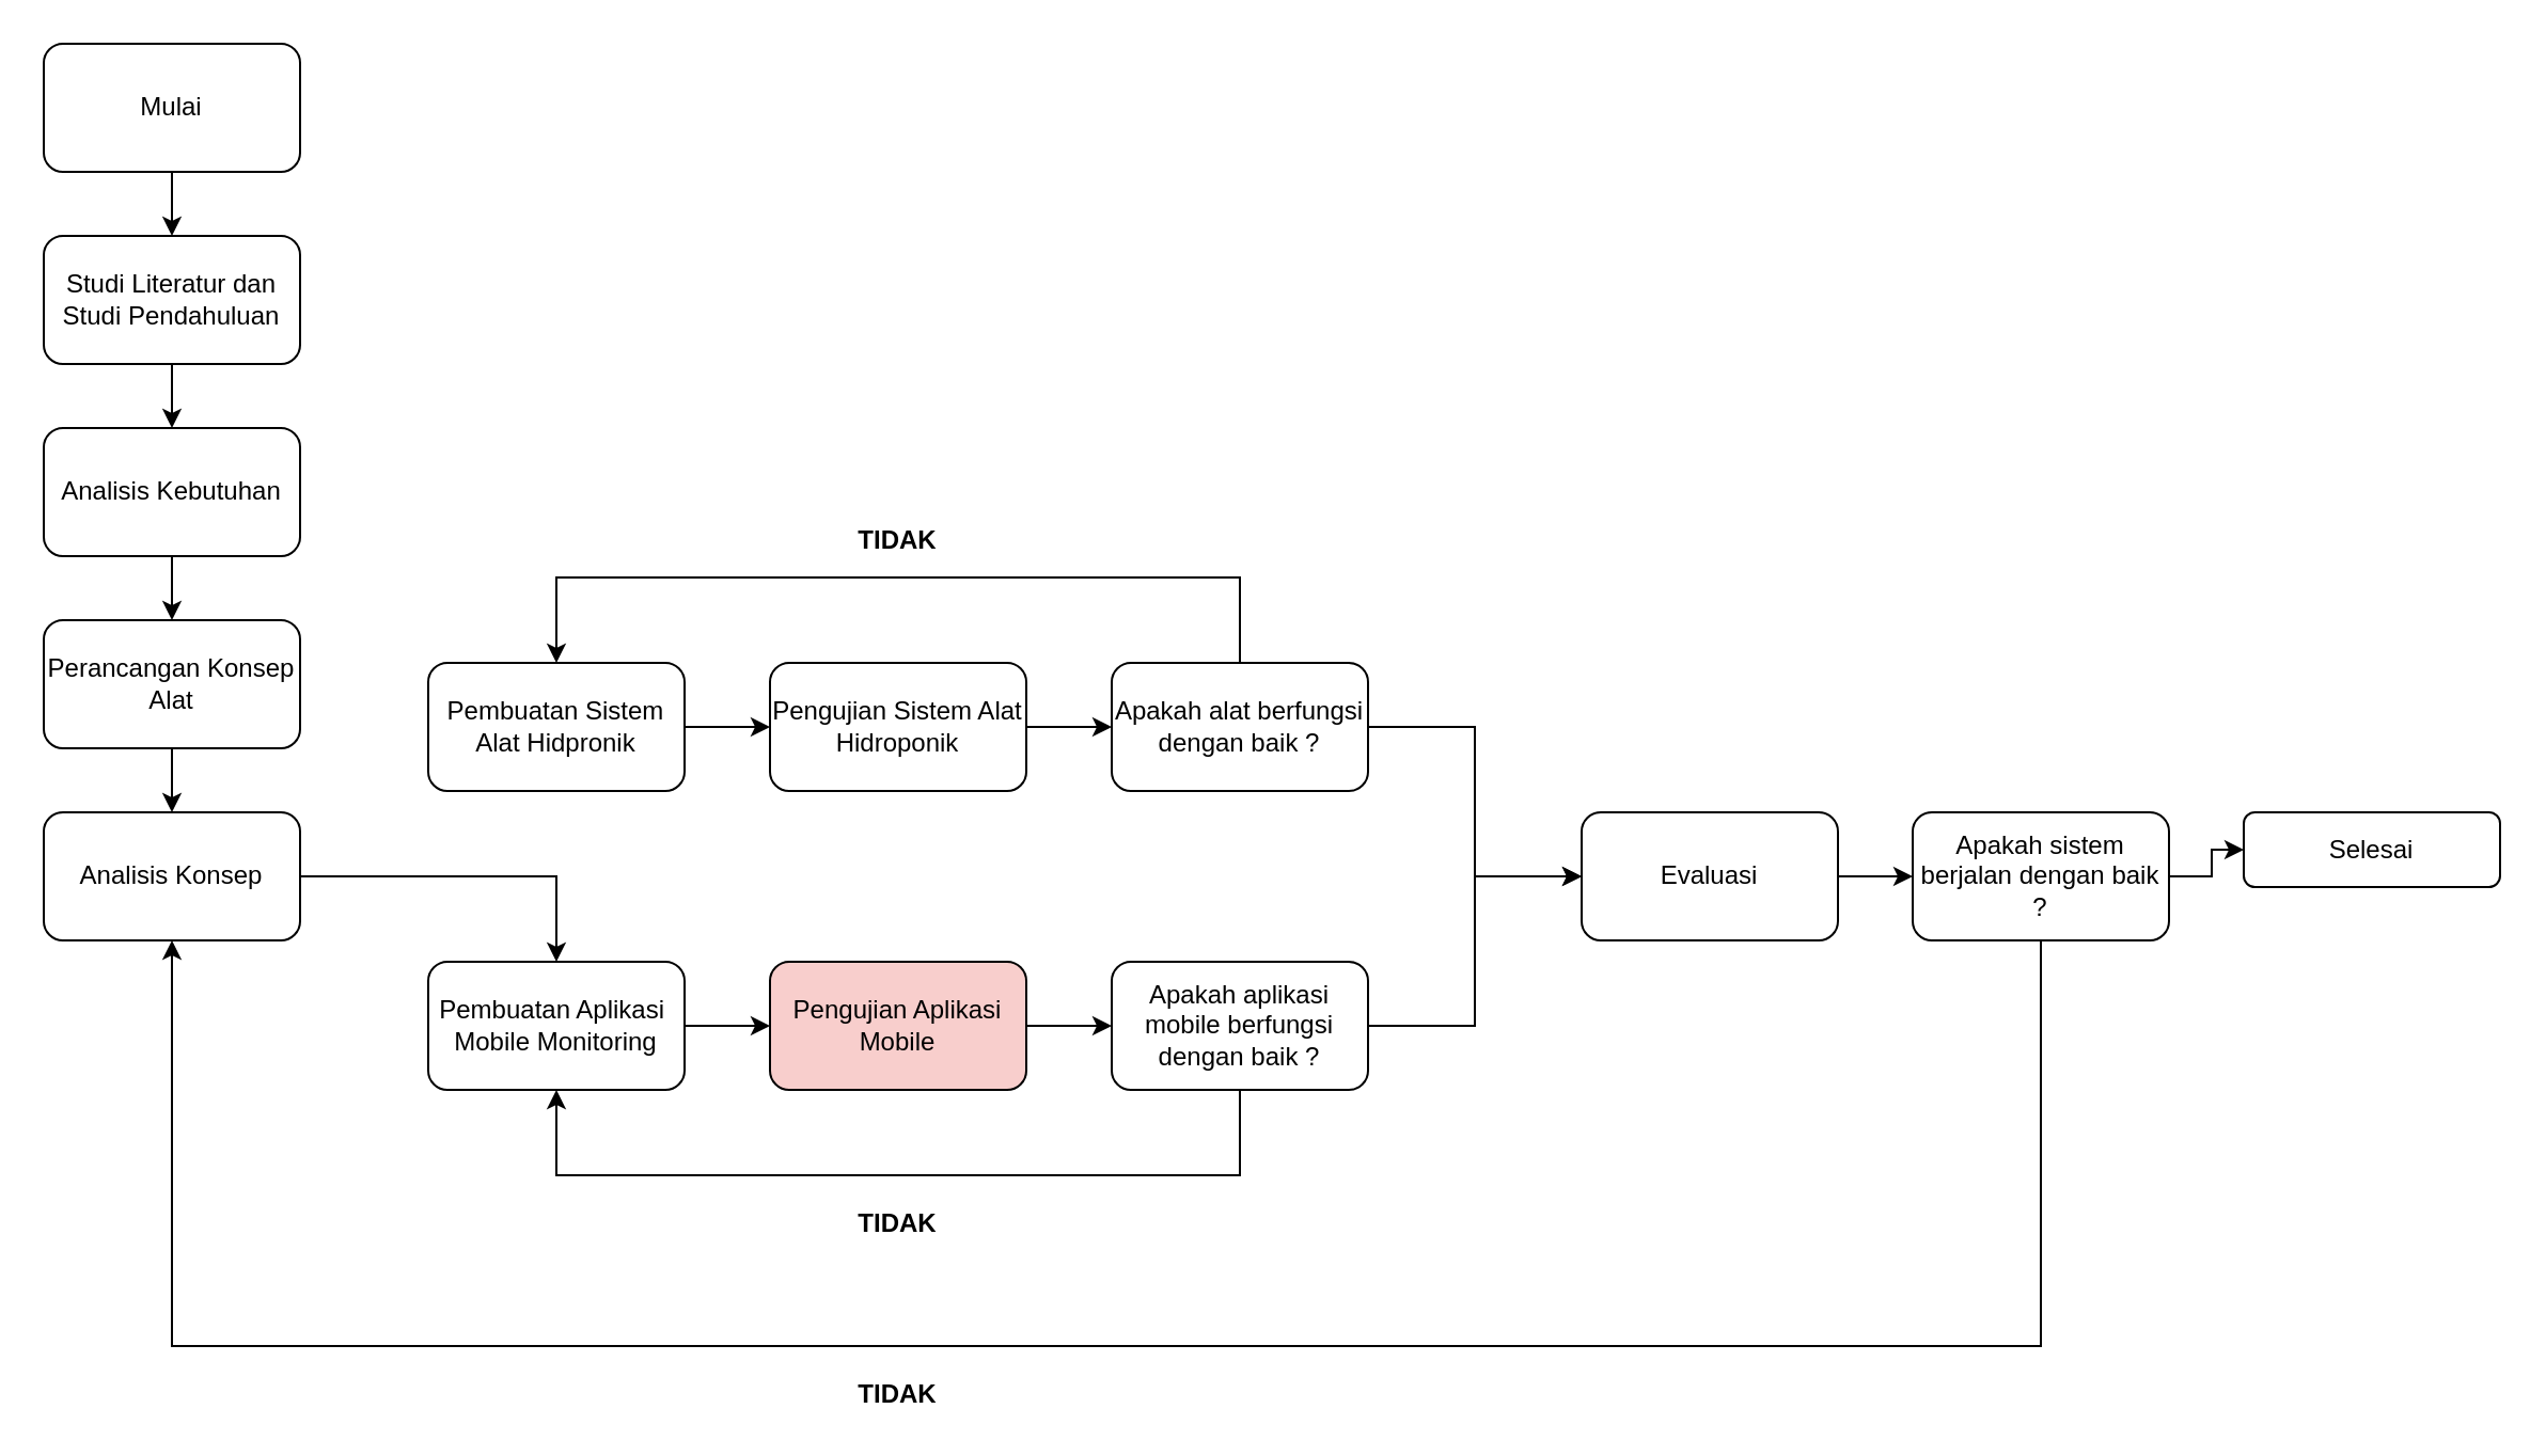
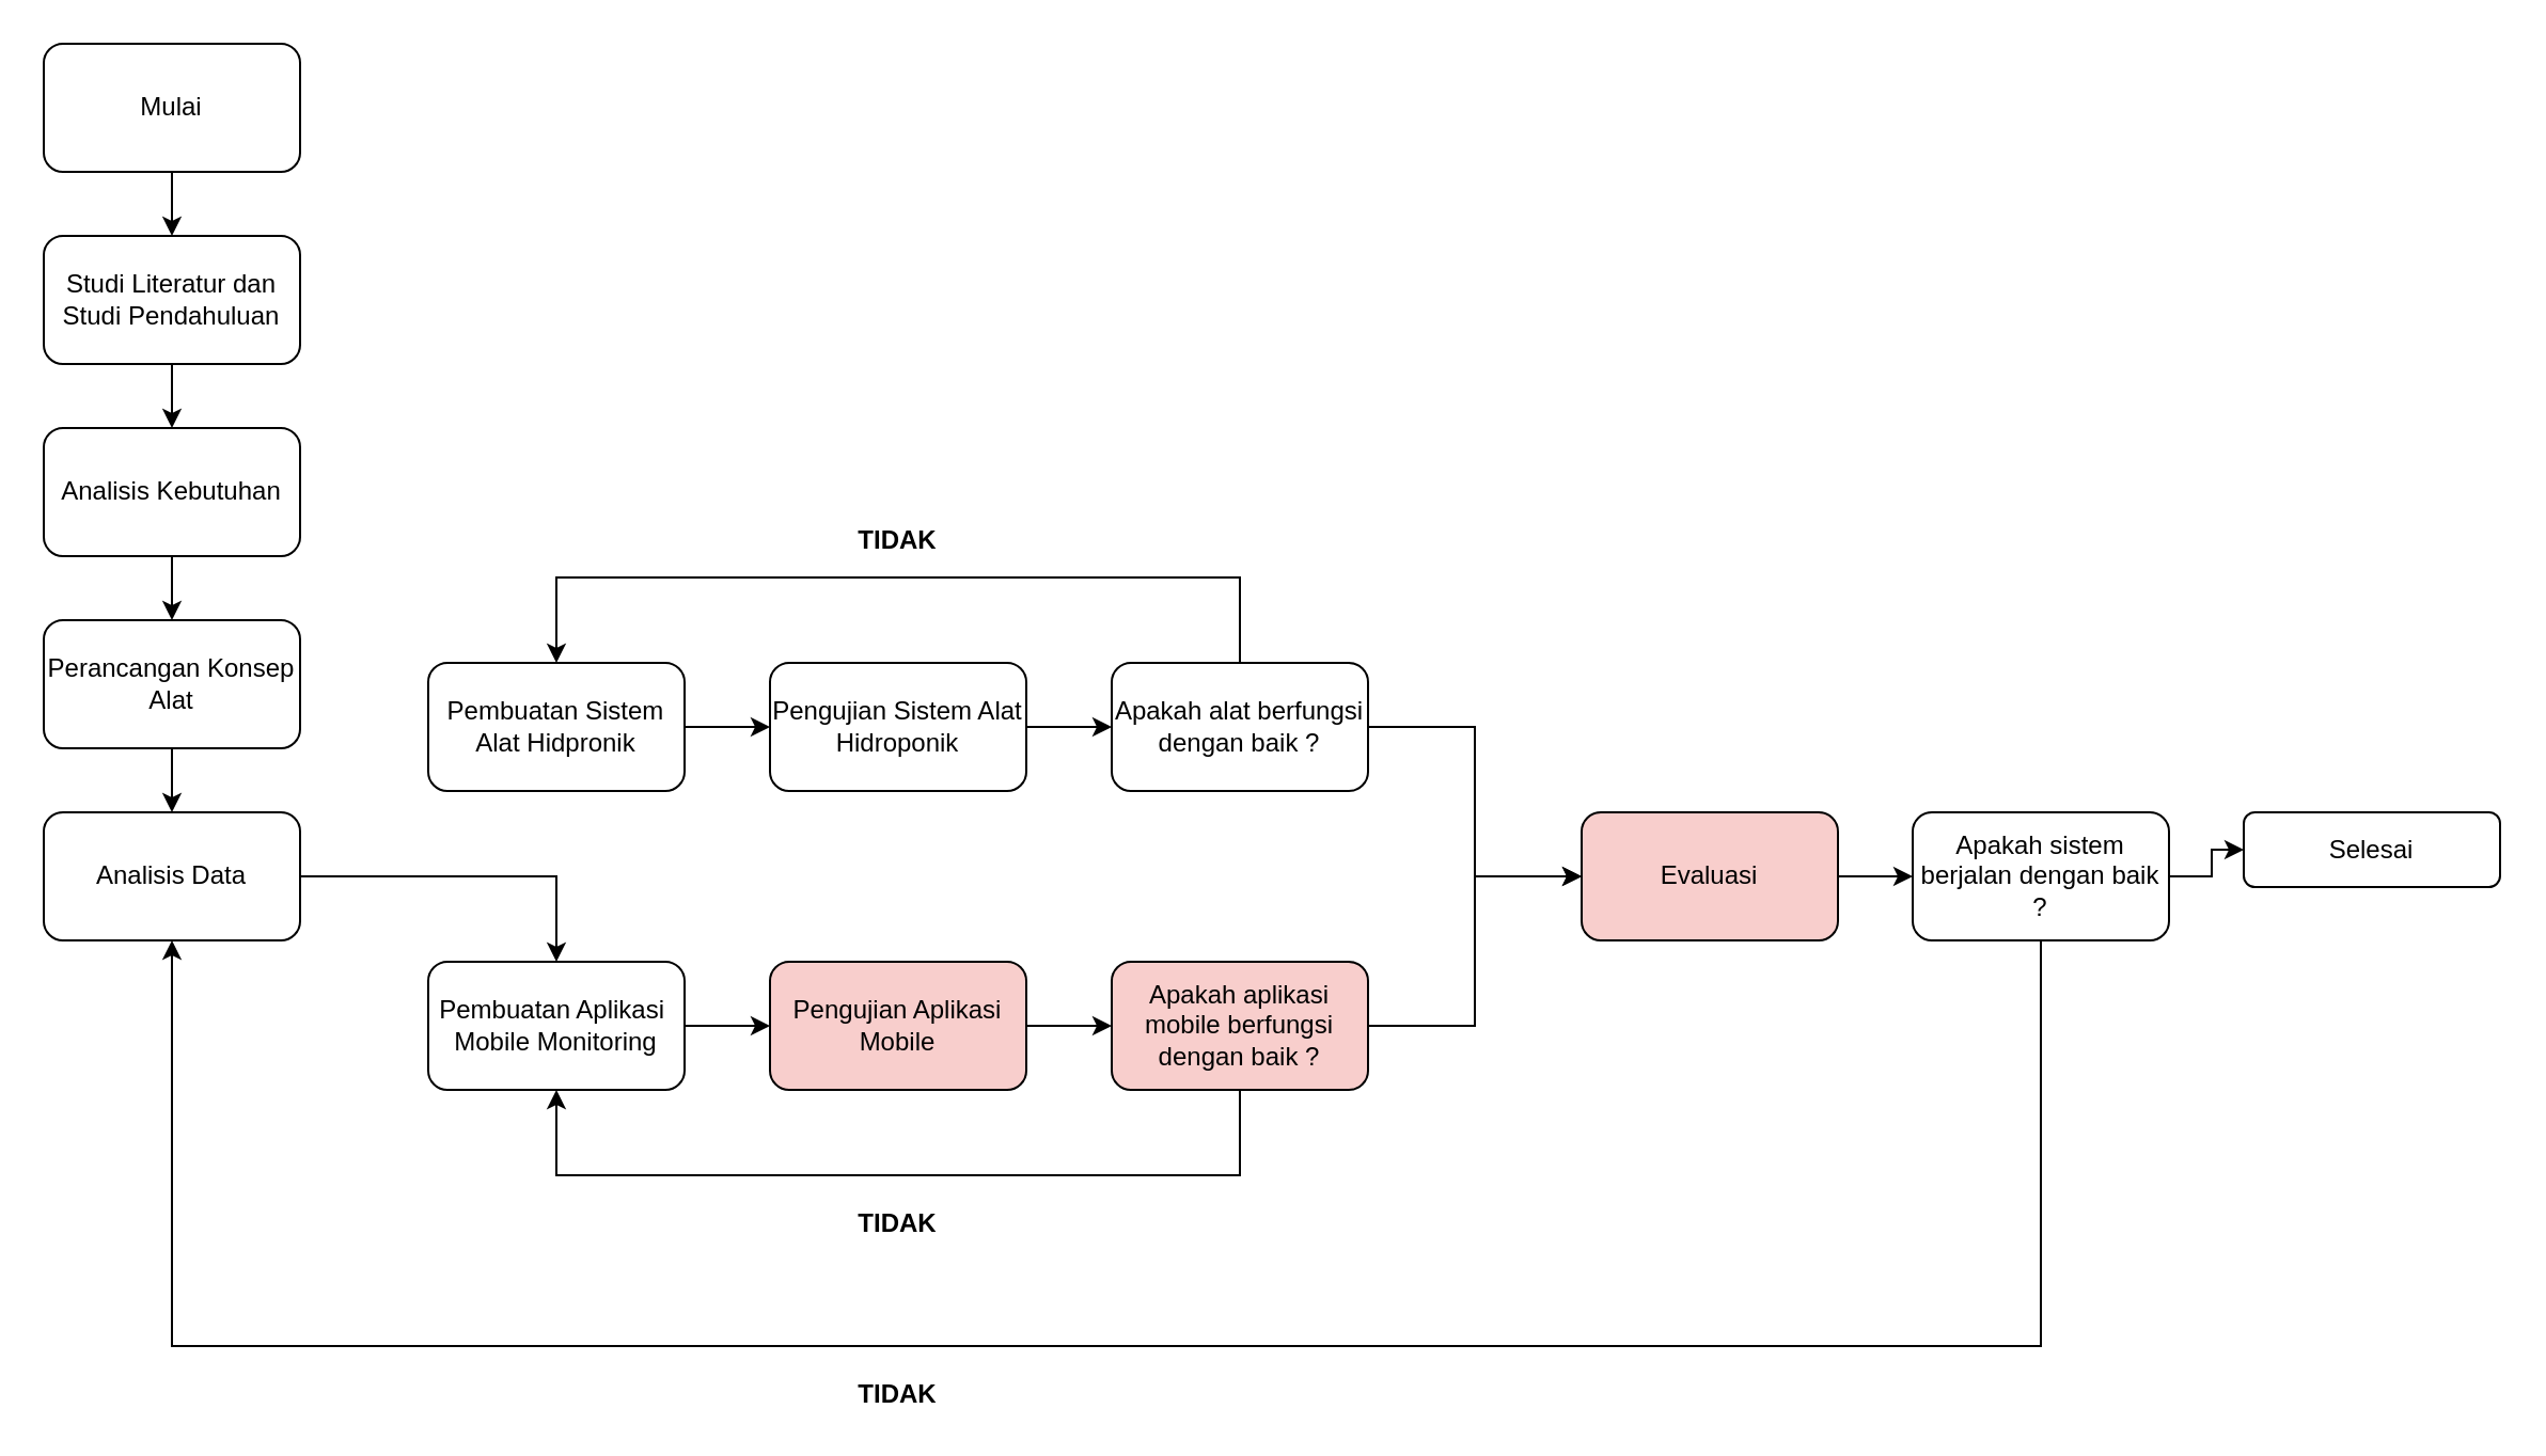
  <mxCell id="0" />
  <mxCell id="1" parent="0" />
  <mxCell id="2" value="" style="edgeStyle=orthogonalEdgeStyle;rounded=0;orthogonalLoop=1;jettySize=auto;html=1;" edge="1" parent="1" source="3" target="5"><mxGeometry relative="1" as="geometry" /></mxCell>
  <mxCell id="3" value="Mulai" style="rounded=1;whiteSpace=wrap;html=1;" vertex="1" parent="1"><mxGeometry x="20" y="20" width="120" height="60" as="geometry" /></mxCell>
  <mxCell id="4" value="" style="edgeStyle=orthogonalEdgeStyle;rounded=0;orthogonalLoop=1;jettySize=auto;html=1;" edge="1" parent="1" source="5" target="7"><mxGeometry relative="1" as="geometry" /></mxCell>
  <mxCell id="5" value="Studi Literatur dan Studi Pendahuluan" style="whiteSpace=wrap;html=1;rounded=1;" vertex="1" parent="1"><mxGeometry x="20" y="110" width="120" height="60" as="geometry" /></mxCell>
  <mxCell id="6" value="" style="edgeStyle=orthogonalEdgeStyle;rounded=0;orthogonalLoop=1;jettySize=auto;html=1;" edge="1" parent="1" source="7" target="9"><mxGeometry relative="1" as="geometry" /></mxCell>
  <mxCell id="7" value="Analisis Kebutuhan" style="whiteSpace=wrap;html=1;rounded=1;" vertex="1" parent="1"><mxGeometry x="20" y="200" width="120" height="60" as="geometry" /></mxCell>
  <mxCell id="8" value="" style="edgeStyle=orthogonalEdgeStyle;rounded=0;orthogonalLoop=1;jettySize=auto;html=1;" edge="1" parent="1" source="9" target="11"><mxGeometry relative="1" as="geometry" /></mxCell>
  <mxCell id="9" value="Perancangan Konsep Alat" style="whiteSpace=wrap;html=1;rounded=1;" vertex="1" parent="1"><mxGeometry x="20" y="290" width="120" height="60" as="geometry" /></mxCell>
  <mxCell id="10" style="edgeStyle=orthogonalEdgeStyle;rounded=0;orthogonalLoop=1;jettySize=auto;html=1;entryX=0.5;entryY=0;entryDx=0;entryDy=0;" edge="1" parent="1" source="11" target="15"><mxGeometry relative="1" as="geometry" /></mxCell>
- <mxCell id="11" value="Analisis Konsep" style="whiteSpace=wrap;html=1;rounded=1;" vertex="1" parent="1"><mxGeometry x="20" y="380" width="120" height="60" as="geometry" /></mxCell>
+ <mxCell id="11" value="Analisis Data" style="whiteSpace=wrap;html=1;rounded=1;" vertex="1" parent="1"><mxGeometry x="20" y="380" width="120" height="60" as="geometry" /></mxCell>
  <mxCell id="12" value="" style="edgeStyle=orthogonalEdgeStyle;rounded=0;orthogonalLoop=1;jettySize=auto;html=1;" edge="1" parent="1" source="13" target="17"><mxGeometry relative="1" as="geometry" /></mxCell>
  <mxCell id="13" value="Pembuatan Sistem Alat Hidpronik" style="whiteSpace=wrap;html=1;rounded=1;" vertex="1" parent="1"><mxGeometry x="200" y="310" width="120" height="60" as="geometry" /></mxCell>
  <mxCell id="14" value="" style="edgeStyle=orthogonalEdgeStyle;rounded=0;orthogonalLoop=1;jettySize=auto;html=1;" edge="1" parent="1" source="15" target="22"><mxGeometry relative="1" as="geometry" /></mxCell>
  <mxCell id="15" value="Pembuatan Aplikasi&amp;nbsp; Mobile Monitoring" style="whiteSpace=wrap;html=1;rounded=1;" vertex="1" parent="1"><mxGeometry x="200" y="450" width="120" height="60" as="geometry" /></mxCell>
  <mxCell id="16" value="" style="edgeStyle=orthogonalEdgeStyle;rounded=0;orthogonalLoop=1;jettySize=auto;html=1;" edge="1" parent="1" source="17" target="20"><mxGeometry relative="1" as="geometry" /></mxCell>
  <mxCell id="17" value="Pengujian Sistem Alat Hidroponik" style="whiteSpace=wrap;html=1;rounded=1;" vertex="1" parent="1"><mxGeometry x="360" y="310" width="120" height="60" as="geometry" /></mxCell>
  <mxCell id="18" style="edgeStyle=orthogonalEdgeStyle;rounded=0;orthogonalLoop=1;jettySize=auto;html=1;entryX=0;entryY=0.5;entryDx=0;entryDy=0;" edge="1" parent="1" source="20" target="27"><mxGeometry relative="1" as="geometry" /></mxCell>
  <mxCell id="19" style="edgeStyle=orthogonalEdgeStyle;rounded=0;orthogonalLoop=1;jettySize=auto;html=1;entryX=0.5;entryY=0;entryDx=0;entryDy=0;" edge="1" parent="1" source="20" target="13"><mxGeometry relative="1" as="geometry"><Array as="points"><mxPoint x="580" y="270" /><mxPoint x="260" y="270" /></Array></mxGeometry></mxCell>
  <mxCell id="20" value="Apakah alat berfungsi dengan baik ?" style="whiteSpace=wrap;html=1;rounded=1;" vertex="1" parent="1"><mxGeometry x="520" y="310" width="120" height="60" as="geometry" /></mxCell>
  <mxCell id="21" value="" style="edgeStyle=orthogonalEdgeStyle;rounded=0;orthogonalLoop=1;jettySize=auto;html=1;" edge="1" parent="1" source="22" target="25"><mxGeometry relative="1" as="geometry" /></mxCell>
  <mxCell id="22" value="Pengujian Aplikasi Mobile" style="whiteSpace=wrap;html=1;rounded=1;fillColor=#f8cecc;" vertex="1" parent="1"><mxGeometry x="360" y="450" width="120" height="60" as="geometry" /></mxCell>
  <mxCell id="23" style="edgeStyle=orthogonalEdgeStyle;rounded=0;orthogonalLoop=1;jettySize=auto;html=1;entryX=0;entryY=0.5;entryDx=0;entryDy=0;" edge="1" parent="1" source="25" target="27"><mxGeometry relative="1" as="geometry" /></mxCell>
  <mxCell id="24" style="edgeStyle=orthogonalEdgeStyle;rounded=0;orthogonalLoop=1;jettySize=auto;html=1;entryX=0.5;entryY=1;entryDx=0;entryDy=0;" edge="1" parent="1" source="25" target="15"><mxGeometry relative="1" as="geometry"><Array as="points"><mxPoint x="580" y="550" /><mxPoint x="260" y="550" /></Array></mxGeometry></mxCell>
- <mxCell id="25" value="Apakah aplikasi mobile berfungsi dengan baik ?" style="whiteSpace=wrap;html=1;rounded=1;" vertex="1" parent="1"><mxGeometry x="520" y="450" width="120" height="60" as="geometry" /></mxCell>
+ <mxCell id="25" value="Apakah aplikasi mobile berfungsi dengan baik ?" style="whiteSpace=wrap;html=1;rounded=1;fillColor=#f8cecc;" vertex="1" parent="1"><mxGeometry x="520" y="450" width="120" height="60" as="geometry" /></mxCell>
  <mxCell id="26" value="" style="edgeStyle=orthogonalEdgeStyle;rounded=0;orthogonalLoop=1;jettySize=auto;html=1;" edge="1" parent="1" source="27" target="30"><mxGeometry relative="1" as="geometry" /></mxCell>
- <mxCell id="27" value="Evaluasi" style="whiteSpace=wrap;html=1;rounded=1;" vertex="1" parent="1"><mxGeometry x="740" y="380" width="120" height="60" as="geometry" /></mxCell>
+ <mxCell id="27" value="Evaluasi" style="whiteSpace=wrap;html=1;rounded=1;fillColor=#f8cecc;" vertex="1" parent="1"><mxGeometry x="740" y="380" width="120" height="60" as="geometry" /></mxCell>
  <mxCell id="28" value="" style="edgeStyle=orthogonalEdgeStyle;rounded=0;orthogonalLoop=1;jettySize=auto;html=1;" edge="1" parent="1" source="30" target="31"><mxGeometry relative="1" as="geometry" /></mxCell>
  <mxCell id="29" style="edgeStyle=orthogonalEdgeStyle;rounded=0;orthogonalLoop=1;jettySize=auto;html=1;entryX=0.5;entryY=1;entryDx=0;entryDy=0;" edge="1" parent="1" source="30" target="11"><mxGeometry relative="1" as="geometry"><Array as="points"><mxPoint x="955" y="630" /><mxPoint x="80" y="630" /></Array></mxGeometry></mxCell>
  <mxCell id="30" value="Apakah sistem berjalan dengan baik ?" style="whiteSpace=wrap;html=1;rounded=1;" vertex="1" parent="1"><mxGeometry x="895" y="380" width="120" height="60" as="geometry" /></mxCell>
  <mxCell id="31" value="Selesai" style="whiteSpace=wrap;html=1;rounded=1;" vertex="1" parent="1"><mxGeometry x="1050" y="380" width="120" height="35" as="geometry" /></mxCell>
  <mxCell id="32" value="&lt;b&gt;&lt;br&gt;&lt;/b&gt;&lt;div&gt;&lt;b&gt;TIDAK&lt;/b&gt;&lt;/div&gt;" style="text;html=1;align=center;verticalAlign=middle;whiteSpace=wrap;rounded=0;" vertex="1" parent="1"><mxGeometry x="390" y="230" width="60" height="30" as="geometry" /></mxCell>
  <mxCell id="33" value="&lt;b&gt;&lt;br&gt;&lt;/b&gt;&lt;div&gt;&lt;b&gt;TIDAK&lt;/b&gt;&lt;/div&gt;" style="text;html=1;align=center;verticalAlign=middle;whiteSpace=wrap;rounded=0;" vertex="1" parent="1"><mxGeometry x="390" y="550" width="60" height="30" as="geometry" /></mxCell>
  <mxCell id="34" value="&lt;b&gt;&lt;br&gt;&lt;/b&gt;&lt;div&gt;&lt;b&gt;TIDAK&lt;/b&gt;&lt;/div&gt;" style="text;html=1;align=center;verticalAlign=middle;whiteSpace=wrap;rounded=0;" vertex="1" parent="1"><mxGeometry x="390" y="630" width="60" height="30" as="geometry" /></mxCell>
